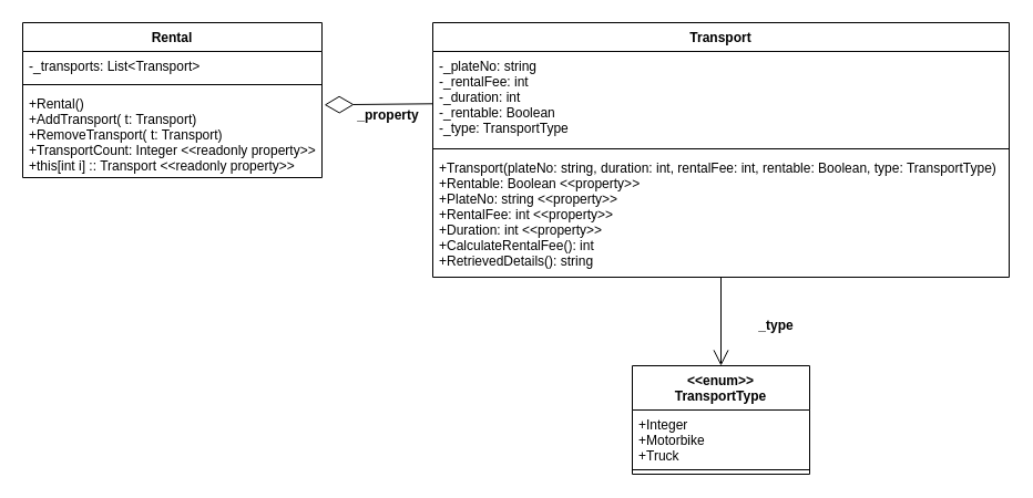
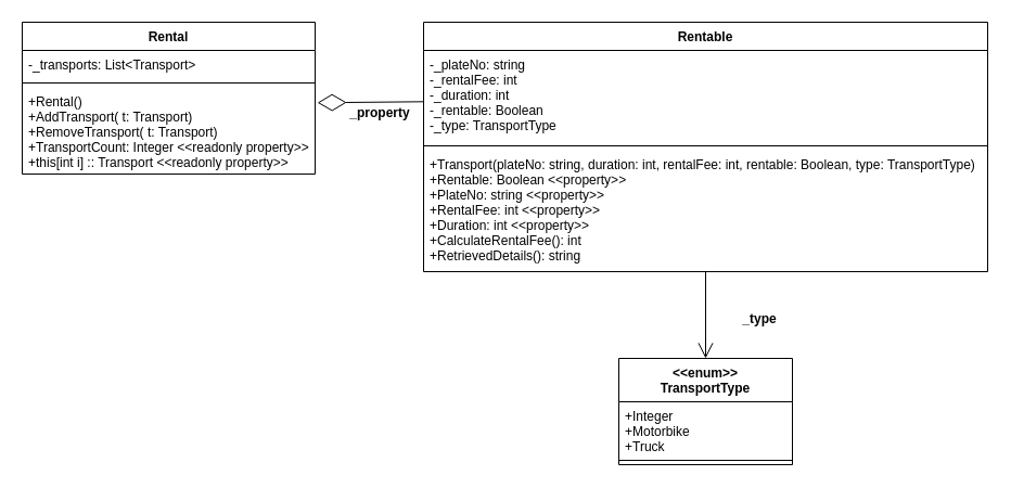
  <mxCell id="0" />
  <mxCell id="1" parent="0" />
  <mxCell id="2" value="" style="endArrow=open;endFill=1;endSize=12;html=1;exitX=0.5;exitY=1;exitDx=0;exitDy=0;entryX=0.5;entryY=0;entryDx=0;entryDy=0;" edge="1" parent="1" source="8" target="14"><mxGeometry width="160" relative="1" as="geometry"><mxPoint x="340" y="468.57" as="sourcePoint" /><mxPoint x="650" y="330" as="targetPoint" /></mxGeometry></mxCell>
  <mxCell id="3" value="Rental" style="swimlane;fontStyle=1;align=center;verticalAlign=top;childLayout=stackLayout;horizontal=1;startSize=26;horizontalStack=0;resizeParent=1;resizeParentMax=0;resizeLast=0;collapsible=1;marginBottom=0;" vertex="1" parent="1"><mxGeometry x="20" y="20" width="270" height="140" as="geometry" /></mxCell>
  <mxCell id="4" value="-_transports: List&lt;Transport&gt;" style="text;strokeColor=none;fillColor=none;align=left;verticalAlign=top;spacingLeft=4;spacingRight=4;overflow=hidden;rotatable=0;points=[[0,0.5],[1,0.5]];portConstraint=eastwest;" vertex="1" parent="3"><mxGeometry y="26" width="270" height="26" as="geometry" /></mxCell>
  <mxCell id="5" value="" style="line;strokeWidth=1;fillColor=none;align=left;verticalAlign=middle;spacingTop=-1;spacingLeft=3;spacingRight=3;rotatable=0;labelPosition=right;points=[];portConstraint=eastwest;" vertex="1" parent="3"><mxGeometry y="52" width="270" height="8" as="geometry" /></mxCell>
  <mxCell id="6" value="+Rental()&#10;+AddTransport( t: Transport)&#10;+RemoveTransport( t: Transport)&#10;+TransportCount: Integer &lt;&lt;readonly property&gt;&gt;&#10;+this[int i] :: Transport &lt;&lt;readonly property&gt;&gt; " style="text;strokeColor=none;fillColor=none;align=left;verticalAlign=top;spacingLeft=4;spacingRight=4;overflow=hidden;rotatable=0;points=[[0,0.5],[1,0.5]];portConstraint=eastwest;" vertex="1" parent="3"><mxGeometry y="60" width="270" height="80" as="geometry" /></mxCell>
  <mxCell id="7" value="_type" style="text;align=center;fontStyle=1;verticalAlign=middle;spacingLeft=3;spacingRight=3;strokeColor=none;rotatable=0;points=[[0,0.5],[1,0.5]];portConstraint=eastwest;" vertex="1" parent="1"><mxGeometry x="660" y="280" width="80" height="26" as="geometry" /></mxCell>
- <mxCell id="8" value="Transport" style="swimlane;fontStyle=1;align=center;verticalAlign=top;childLayout=stackLayout;horizontal=1;startSize=26;horizontalStack=0;resizeParent=1;resizeParentMax=0;resizeLast=0;collapsible=1;marginBottom=0;" vertex="1" parent="1"><mxGeometry x="390" y="20" width="520" height="230" as="geometry" /></mxCell>
+ <mxCell id="8" value="Rentable" style="swimlane;fontStyle=1;align=center;verticalAlign=top;childLayout=stackLayout;horizontal=1;startSize=26;horizontalStack=0;resizeParent=1;resizeParentMax=0;resizeLast=0;collapsible=1;marginBottom=0;" vertex="1" parent="1"><mxGeometry x="390" y="20" width="520" height="230" as="geometry" /></mxCell>
  <mxCell id="9" value="-_plateNo: string&#10;-_rentalFee: int&#10;-_duration: int&#10;-_rentable: Boolean&#10;-_type: TransportType" style="text;strokeColor=none;fillColor=none;align=left;verticalAlign=top;spacingLeft=4;spacingRight=4;overflow=hidden;rotatable=0;points=[[0,0.5],[1,0.5]];portConstraint=eastwest;" vertex="1" parent="8"><mxGeometry y="26" width="520" height="84" as="geometry" /></mxCell>
  <mxCell id="10" value="" style="line;strokeWidth=1;fillColor=none;align=left;verticalAlign=middle;spacingTop=-1;spacingLeft=3;spacingRight=3;rotatable=0;labelPosition=right;points=[];portConstraint=eastwest;" vertex="1" parent="8"><mxGeometry y="110" width="520" height="8" as="geometry" /></mxCell>
  <mxCell id="11" value="+Transport(plateNo: string, duration: int, rentalFee: int, rentable: Boolean, type: TransportType)&#10;+Rentable: Boolean &lt;&lt;property&gt;&gt;&#10;+PlateNo: string &lt;&lt;property&gt;&gt;&#10;+RentalFee: int &lt;&lt;property&gt;&gt;&#10;+Duration: int &lt;&lt;property&gt;&gt;&#10;+CalculateRentalFee(): int&#10;+RetrievedDetails(): string" style="text;strokeColor=none;fillColor=none;align=left;verticalAlign=top;spacingLeft=4;spacingRight=4;overflow=hidden;rotatable=0;points=[[0,0.5],[1,0.5]];portConstraint=eastwest;" vertex="1" parent="8"><mxGeometry y="118" width="520" height="112" as="geometry" /></mxCell>
  <mxCell id="12" value="" style="endArrow=diamondThin;endFill=0;endSize=24;html=1;exitX=0.001;exitY=0.563;exitDx=0;exitDy=0;exitPerimeter=0;entryX=1.008;entryY=0.178;entryDx=0;entryDy=0;entryPerimeter=0;" edge="1" parent="1" source="9" target="6"><mxGeometry width="160" relative="1" as="geometry"><mxPoint x="320" y="89.71" as="sourcePoint" /><mxPoint x="260" y="90" as="targetPoint" /></mxGeometry></mxCell>
  <mxCell id="13" value="_property" style="text;align=center;fontStyle=1;verticalAlign=middle;spacingLeft=3;spacingRight=3;strokeColor=none;rotatable=0;points=[[0,0.5],[1,0.5]];portConstraint=eastwest;" vertex="1" parent="1"><mxGeometry x="310" y="90" width="80" height="26" as="geometry" /></mxCell>
  <mxCell id="14" value="&lt;&lt;enum&gt;&gt;&#10;TransportType" style="swimlane;fontStyle=1;align=center;verticalAlign=top;childLayout=stackLayout;horizontal=1;startSize=40;horizontalStack=0;resizeParent=1;resizeParentMax=0;resizeLast=0;collapsible=1;marginBottom=0;" vertex="1" parent="1"><mxGeometry x="570" y="330" width="160" height="98" as="geometry"><mxRectangle x="640" y="390" width="130" height="40" as="alternateBounds" /></mxGeometry></mxCell>
  <mxCell id="15" value="+Integer&#10;+Motorbike&#10;+Truck" style="text;strokeColor=none;fillColor=none;align=left;verticalAlign=top;spacingLeft=4;spacingRight=4;overflow=hidden;rotatable=0;points=[[0,0.5],[1,0.5]];portConstraint=eastwest;" vertex="1" parent="14"><mxGeometry y="40" width="160" height="50" as="geometry" /></mxCell>
  <mxCell id="16" value="" style="line;strokeWidth=1;fillColor=none;align=left;verticalAlign=middle;spacingTop=-1;spacingLeft=3;spacingRight=3;rotatable=0;labelPosition=right;points=[];portConstraint=eastwest;" vertex="1" parent="14"><mxGeometry y="90" width="160" height="8" as="geometry" /></mxCell>
